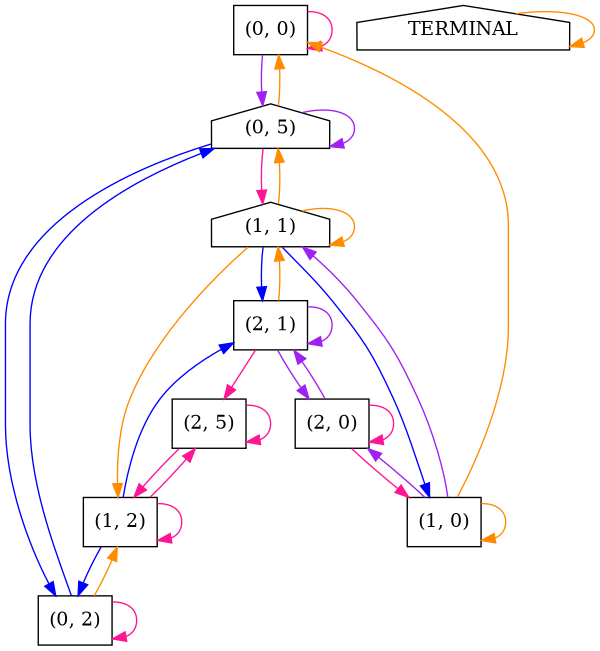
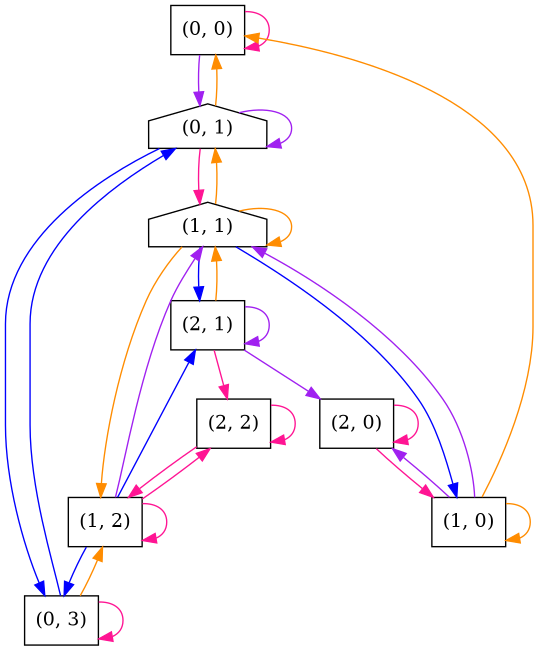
  digraph {
    node [shape=box]
    edge [color=deeppink]
    "(0, 0)"
-   "(0, 1)" [shape=house label="(0, 5)"]
-   "(0, 2)"
+   "(0, 1)" [shape=house]
+   "(0, 2)" [label="(0, 3)"]
    "(1, 1)" [shape=house]
    "(1, 0)"
    "(2, 0)"
    "(1, 2)"
    "(2, 1)"
-   "(2, 2)" [label="(2, 5)"]
-   TERMINAL [shape=house]
+   "(2, 2)"
    "(0, 0)" -> "(0, 0)"
    "(0, 0)" -> "(0, 1)" [color=purple]
    "(0, 1)" -> "(0, 0)" [color=darkorange]
    "(0, 1)" -> "(0, 1)" [color=purple]
    "(0, 1)" -> "(0, 2)" [color=blue]
    "(0, 1)" -> "(1, 1)"
    "(0, 2)" -> "(0, 1)" [color=blue]
    "(0, 2)" -> "(0, 2)"
    "(0, 2)" -> "(1, 2)" [color=darkorange]
    "(1, 1)" -> "(0, 1)" [color=darkorange]
    "(1, 1)" -> "(1, 1)" [color=darkorange]
    "(1, 1)" -> "(1, 0)" [color=blue]
    "(1, 1)" -> "(1, 2)" [color=darkorange]
    "(1, 1)" -> "(2, 1)" [color=blue]
    "(1, 0)" -> "(0, 0)" [color=darkorange]
    "(1, 0)" -> "(1, 1)" [color=purple]
    "(1, 0)" -> "(1, 0)" [color=darkorange]
    "(1, 0)" -> "(2, 0)" [color=purple]
    "(2, 0)" -> "(1, 0)"
    "(2, 0)" -> "(2, 0)"
-   "(2, 0)" -> "(2, 1)" [color=purple]
    "(1, 2)" -> "(0, 2)" [color=blue]
+   "(1, 2)" -> "(1, 1)" [color=purple]
    "(1, 2)" -> "(1, 2)"
    "(1, 2)" -> "(2, 1)" [color=blue]
    "(1, 2)" -> "(2, 2)"
    "(2, 1)" -> "(1, 1)" [color=darkorange]
    "(2, 1)" -> "(2, 0)" [color=purple]
    "(2, 1)" -> "(2, 1)" [color=purple]
    "(2, 1)" -> "(2, 2)"
    "(2, 2)" -> "(1, 2)"
    "(2, 2)" -> "(2, 2)"
-   TERMINAL -> TERMINAL [color=darkorange]
  }
